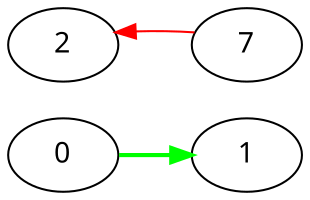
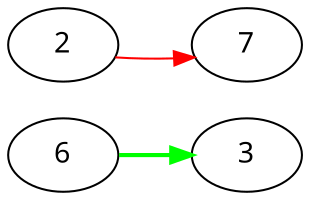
  digraph {
    fontname="Noto Sans"
    rankdir=LR
    node [color=black fontname="Noto Sans"]
    edge [fontname="Noto Sans"]
-   n1 [label=0]
-   n2 [label=1]
+   n1 [label=6]
+   n2 [label=3]
    n3 [label=2]
    n4 [label=7]
    n1 -> n2 [color=green penwidth=2]
-   n4 -> n3 [color=red]
+   n3 -> n4 [color=red]
  }
